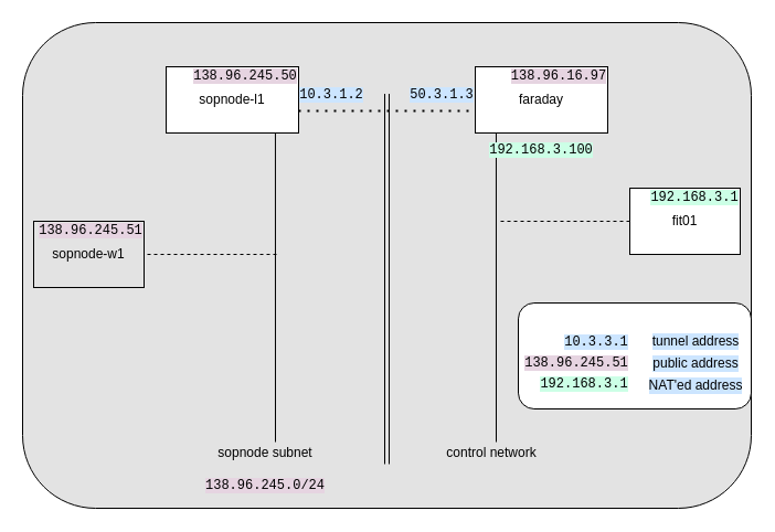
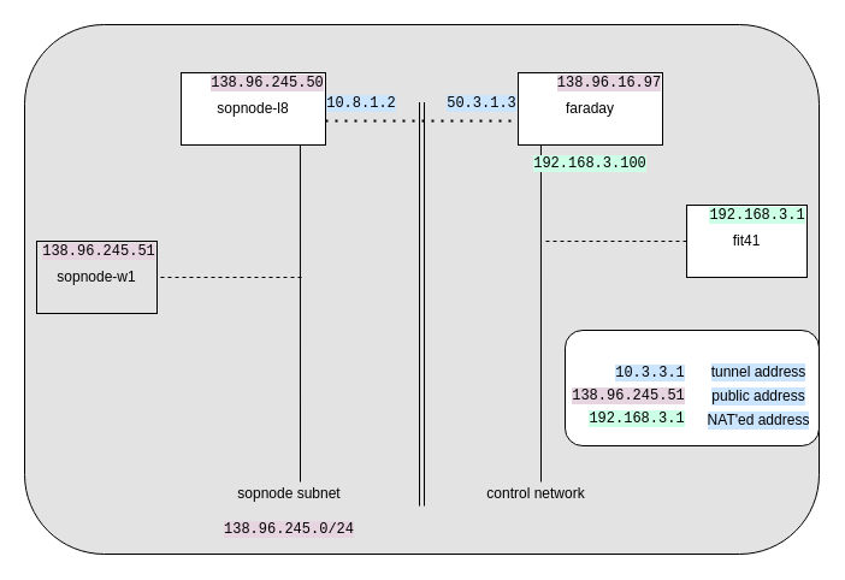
  <mxCell id="0" />
  <mxCell id="1" parent="0" />
  <mxCell id="2" value="" style="rounded=1;whiteSpace=wrap;html=1;fillColor=#E3E3E3;" parent="1" vertex="1"><mxGeometry x="20" y="20" width="660" height="440" as="geometry" /></mxCell>
  <mxCell id="3" value="" style="rounded=1;whiteSpace=wrap;html=1;labelBackgroundColor=#CCE5FF;fontFamily=Helvetica;" vertex="1" parent="1"><mxGeometry x="469" y="274" width="211" height="96" as="geometry" /></mxCell>
  <mxCell id="4" value="faraday" style="rounded=0;whiteSpace=wrap;html=1;" parent="1" vertex="1"><mxGeometry x="430" y="60" width="120" height="60" as="geometry" /></mxCell>
  <mxCell id="5" value="" style="endArrow=none;html=1;entryX=0.658;entryY=1;entryDx=0;entryDy=0;entryPerimeter=0;" parent="1" edge="1"><mxGeometry width="50" height="50" relative="1" as="geometry"><mxPoint x="449" y="400" as="sourcePoint" /><mxPoint x="448.96" y="120" as="targetPoint" /></mxGeometry></mxCell>
- <mxCell id="6" value="fit01" style="rounded=0;whiteSpace=wrap;html=1;" parent="1" vertex="1"><mxGeometry x="570" y="170" width="100" height="60" as="geometry" /></mxCell>
+ <mxCell id="6" value="fit41" style="rounded=0;whiteSpace=wrap;html=1;" parent="1" vertex="1"><mxGeometry x="570" y="170" width="100" height="60" as="geometry" /></mxCell>
  <mxCell id="7" value="" style="endArrow=none;dashed=1;html=1;exitX=0;exitY=0.5;exitDx=0;exitDy=0;" parent="1" source="6" edge="1"><mxGeometry width="50" height="50" relative="1" as="geometry"><mxPoint x="450" y="420" as="sourcePoint" /><mxPoint x="450" y="200" as="targetPoint" /></mxGeometry></mxCell>
  <mxCell id="8" value="control network" style="text;html=1;strokeColor=none;fillColor=none;align=center;verticalAlign=middle;whiteSpace=wrap;rounded=0;" parent="1" vertex="1"><mxGeometry x="400" y="400" width="90" height="20" as="geometry" /></mxCell>
- <mxCell id="9" value="sopnode-l1" style="rounded=0;whiteSpace=wrap;html=1;" parent="1" vertex="1"><mxGeometry x="150" y="60" width="120" height="60" as="geometry" /></mxCell>
+ <mxCell id="9" value="sopnode-l8" style="rounded=0;whiteSpace=wrap;html=1;" parent="1" vertex="1"><mxGeometry x="150" y="60" width="120" height="60" as="geometry" /></mxCell>
  <mxCell id="10" value="sopnode subnet&lt;br&gt;&lt;br&gt;&lt;font face=&quot;Courier New&quot; style=&quot;background-color: rgb(230 , 212 , 225)&quot;&gt;138.96.245.0/24&lt;/font&gt;" style="text;html=1;strokeColor=none;fillColor=none;align=center;verticalAlign=middle;whiteSpace=wrap;rounded=0;" parent="1" vertex="1"><mxGeometry x="210" y="410" width="60" height="30" as="geometry" /></mxCell>
- <mxCell id="11" value="&lt;font face=&quot;Courier New&quot; style=&quot;background-color: rgb(204 , 229 , 255)&quot;&gt;10.3.1.2&lt;/font&gt;" style="text;html=1;strokeColor=none;fillColor=none;align=center;verticalAlign=middle;whiteSpace=wrap;rounded=0;" parent="1" vertex="1"><mxGeometry x="270" y="70" width="60" height="30" as="geometry" /></mxCell>
+ <mxCell id="11" value="&lt;font face=&quot;Courier New&quot; style=&quot;background-color: rgb(204 , 229 , 255)&quot;&gt;10.8.1.2&lt;/font&gt;" style="text;html=1;strokeColor=none;fillColor=none;align=center;verticalAlign=middle;whiteSpace=wrap;rounded=0;" parent="1" vertex="1"><mxGeometry x="270" y="70" width="60" height="30" as="geometry" /></mxCell>
  <mxCell id="12" value="&lt;font face=&quot;Courier New&quot; style=&quot;background-color: rgb(204 , 229 , 255)&quot;&gt;50.3.1.3&lt;/font&gt;" style="text;html=1;strokeColor=none;fillColor=none;align=center;verticalAlign=middle;whiteSpace=wrap;rounded=0;" parent="1" vertex="1"><mxGeometry x="370" y="70" width="60" height="30" as="geometry" /></mxCell>
  <mxCell id="13" value="" style="endArrow=none;dashed=1;html=1;dashPattern=1 3;strokeWidth=2;exitX=0;exitY=1;exitDx=0;exitDy=0;" parent="1" source="11" edge="1"><mxGeometry width="50" height="50" relative="1" as="geometry"><mxPoint x="380" y="150" as="sourcePoint" /><mxPoint x="430" y="100" as="targetPoint" /></mxGeometry></mxCell>
  <mxCell id="14" value="" style="endArrow=none;html=1;entryX=0.658;entryY=1;entryDx=0;entryDy=0;entryPerimeter=0;" parent="1" edge="1"><mxGeometry width="50" height="50" relative="1" as="geometry"><mxPoint x="249" y="400" as="sourcePoint" /><mxPoint x="248.96" y="120" as="targetPoint" /></mxGeometry></mxCell>
  <mxCell id="15" value="sopnode-w1" style="rounded=0;whiteSpace=wrap;html=1;fillColor=#e3e3e3;" parent="1" vertex="1"><mxGeometry x="30" y="200" width="100" height="60" as="geometry" /></mxCell>
  <mxCell id="16" value="" style="shape=link;html=1;" parent="1" edge="1"><mxGeometry width="100" relative="1" as="geometry"><mxPoint x="350" y="420" as="sourcePoint" /><mxPoint x="350" y="84.5" as="targetPoint" /></mxGeometry></mxCell>
  <mxCell id="17" value="" style="endArrow=none;dashed=1;html=1;exitX=0;exitY=0.5;exitDx=0;exitDy=0;" parent="1" edge="1"><mxGeometry width="50" height="50" relative="1" as="geometry"><mxPoint x="250" y="230" as="sourcePoint" /><mxPoint x="130" y="230" as="targetPoint" /></mxGeometry></mxCell>
  <mxCell id="18" value="&lt;font face=&quot;Courier New&quot; style=&quot;background-color: rgb(204 , 255 , 230)&quot;&gt;192.168.3.100&lt;/font&gt;" style="text;html=1;strokeColor=none;fillColor=none;align=center;verticalAlign=middle;whiteSpace=wrap;rounded=0;" parent="1" vertex="1"><mxGeometry x="450" y="120" width="80" height="30" as="geometry" /></mxCell>
  <mxCell id="19" value="&lt;font face=&quot;Courier New&quot; style=&quot;background-color: rgb(230 , 212 , 225)&quot;&gt;138.96.245.50&lt;/font&gt;" style="text;html=1;strokeColor=none;fillColor=none;align=center;verticalAlign=middle;whiteSpace=wrap;rounded=0;" parent="1" vertex="1"><mxGeometry x="172" y="53" width="100" height="30" as="geometry" /></mxCell>
  <mxCell id="20" value="&lt;font face=&quot;Courier New&quot; style=&quot;background-color: rgb(230 , 212 , 225)&quot;&gt;138.96.16.97&lt;/font&gt;" style="text;html=1;strokeColor=none;fillColor=none;align=center;verticalAlign=middle;whiteSpace=wrap;rounded=0;" parent="1" vertex="1"><mxGeometry x="456" y="53" width="100" height="30" as="geometry" /></mxCell>
  <mxCell id="21" value="&lt;font face=&quot;Courier New&quot; style=&quot;background-color: rgb(230 , 212 , 225)&quot;&gt;138.96.245.51&lt;/font&gt;" style="text;html=1;strokeColor=none;fillColor=none;align=center;verticalAlign=middle;whiteSpace=wrap;rounded=0;" parent="1" vertex="1"><mxGeometry x="32" y="193" width="100" height="30" as="geometry" /></mxCell>
  <mxCell id="22" value="&lt;font face=&quot;Courier New&quot; style=&quot;background-color: rgb(204 , 255 , 230)&quot;&gt;192.168.3.1&lt;/font&gt;" style="text;html=1;strokeColor=none;fillColor=none;align=center;verticalAlign=middle;whiteSpace=wrap;rounded=0;" vertex="1" parent="1"><mxGeometry x="579" y="163" width="100" height="30" as="geometry" /></mxCell>
  <mxCell id="23" value="&lt;font face=&quot;Courier New&quot; style=&quot;background-color: rgb(204 , 229 , 255)&quot;&gt;10.3.3.1&lt;/font&gt;" style="text;html=1;strokeColor=none;fillColor=none;align=center;verticalAlign=middle;whiteSpace=wrap;rounded=0;" vertex="1" parent="1"><mxGeometry x="500" y="294" width="80" height="30" as="geometry" /></mxCell>
  <mxCell id="24" value="&lt;font face=&quot;Courier New&quot; style=&quot;background-color: rgb(230 , 212 , 225)&quot;&gt;138.96.245.51&lt;/font&gt;" style="text;html=1;strokeColor=none;fillColor=none;align=center;verticalAlign=middle;whiteSpace=wrap;rounded=0;" vertex="1" parent="1"><mxGeometry x="472" y="313" width="100" height="30" as="geometry" /></mxCell>
  <mxCell id="25" value="&lt;font face=&quot;Courier New&quot; style=&quot;background-color: rgb(204 , 255 , 230)&quot;&gt;192.168.3.1&lt;/font&gt;" style="text;html=1;strokeColor=none;fillColor=none;align=center;verticalAlign=middle;whiteSpace=wrap;rounded=0;" vertex="1" parent="1"><mxGeometry x="479" y="332" width="100" height="30" as="geometry" /></mxCell>
  <mxCell id="26" value="&lt;font face=&quot;Helvetica&quot;&gt;tunnel address&lt;/font&gt;" style="text;html=1;strokeColor=none;fillColor=none;align=center;verticalAlign=middle;whiteSpace=wrap;rounded=0;labelBackgroundColor=#CCE5FF;fontFamily=Courier New;" vertex="1" parent="1"><mxGeometry x="580" y="294" width="100" height="30" as="geometry" /></mxCell>
  <mxCell id="27" value="&lt;font face=&quot;Helvetica&quot;&gt;public address&lt;/font&gt;&lt;span style=&quot;color: rgba(0 , 0 , 0 , 0) ; font-family: monospace ; font-size: 0px ; background-color: rgb(248 , 249 , 250)&quot;&gt;%3CmxGraphModel%3E%3Croot%3E%3CmxCell%20id%3D%220%22%2F%3E%3CmxCell%20id%3D%221%22%20parent%3D%220%22%2F%3E%3CmxCell%20id%3D%222%22%20value%3D%22%26lt%3Bfont%20face%3D%26quot%3BHelvetica%26quot%3B%26gt%3Bisland%20address%26lt%3B%2Ffont%26gt%3B%22%20style%3D%22text%3Bhtml%3D1%3BstrokeColor%3Dnone%3BfillColor%3Dnone%3Balign%3Dcenter%3BverticalAlign%3Dmiddle%3BwhiteSpace%3Dwrap%3Brounded%3D0%3BlabelBackgroundColor%3D%23CCE5FF%3BfontFamily%3DCourier%20New%3B%22%20vertex%3D%221%22%20parent%3D%221%22%3E%3CmxGeometry%20x%3D%22150%22%20y%3D%22354%22%20width%3D%22100%22%20height%3D%2230%22%20as%3D%22geometry%22%2F%3E%3C%2FmxCell%3E%3C%2Froot%3E%3C%2FmxGraphModel%3E&lt;/span&gt;" style="text;html=1;strokeColor=none;fillColor=none;align=center;verticalAlign=middle;whiteSpace=wrap;rounded=0;labelBackgroundColor=#CCE5FF;fontFamily=Courier New;" vertex="1" parent="1"><mxGeometry x="580" y="314" width="100" height="30" as="geometry" /></mxCell>
  <mxCell id="28" value="&lt;font face=&quot;Helvetica&quot;&gt;NAT'ed address&lt;/font&gt;&lt;span style=&quot;color: rgba(0 , 0 , 0 , 0) ; font-family: monospace ; font-size: 0px ; background-color: rgb(248 , 249 , 250)&quot;&gt;%3CmxGraphModel%3E%3Croot%3E%3CmxCell%20id%3D%220%22%2F%3E%3CmxCell%20id%3D%221%22%20parent%3D%220%22%2F%3E%3CmxCell%20id%3D%222%22%20value%3D%22%26lt%3Bfont%20face%3D%26quot%3BHelvetica%26quot%3B%26gt%3Bisland%20address%26lt%3B%2Ffont%26gt%3B%22%20style%3D%22text%3Bhtml%3D1%3BstrokeColor%3Dnone%3BfillColor%3Dnone%3Balign%3Dcenter%3BverticalAlign%3Dmiddle%3BwhiteSpace%3Dwrap%3Brounded%3D0%3BlabelBackgroundColor%3D%23CCE5FF%3BfontFamily%3DCourier%20New%3B%22%20vertex%3D%221%22%20parent%3D%221%22%3E%3CmxGeometry%20x%3D%22150%22%20y%3D%22354%22%20width%3D%22100%22%20height%3D%2230%22%20as%3D%22geometry%22%2F%3E%3C%2FmxCell%3E%3C%2Froot%3E%3C%2FmxGraphModel%3E&lt;/span&gt;" style="text;html=1;strokeColor=none;fillColor=none;align=center;verticalAlign=middle;whiteSpace=wrap;rounded=0;labelBackgroundColor=#CCE5FF;fontFamily=Courier New;" vertex="1" parent="1"><mxGeometry x="580" y="334" width="100" height="30" as="geometry" /></mxCell>
